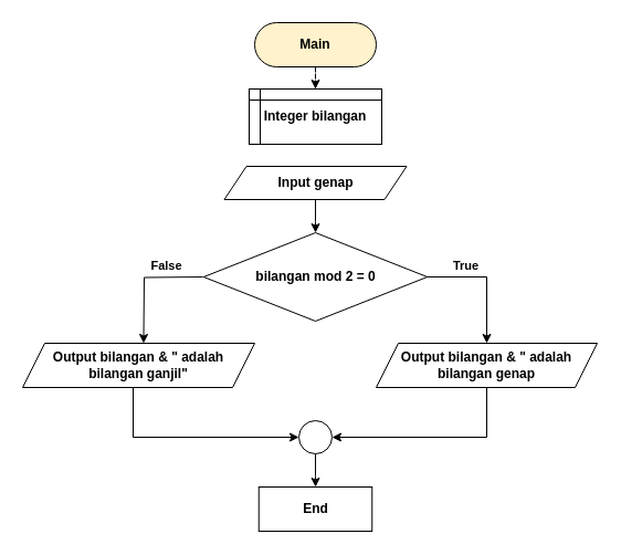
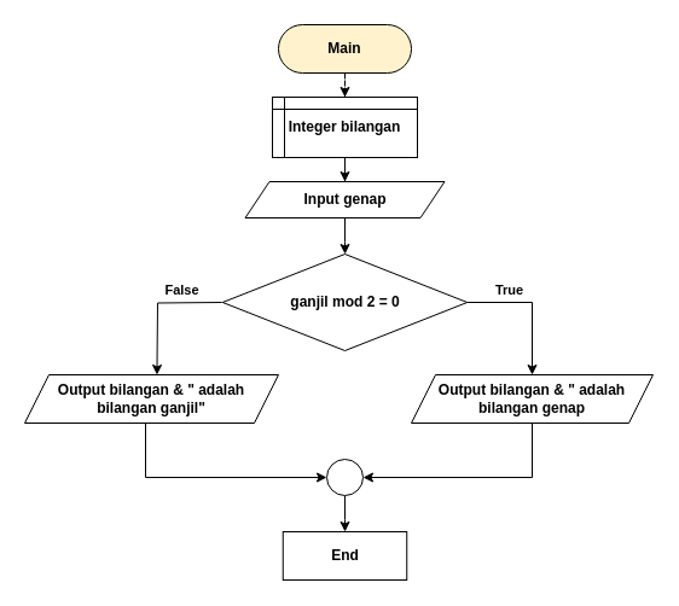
  <mxCell id="0" />
  <mxCell id="1" parent="0" />
  <mxCell id="2" value="" style="edgeStyle=orthogonalEdgeStyle;rounded=0;orthogonalLoop=1;jettySize=auto;html=1;fontStyle=1;dashed=1;" edge="1" parent="1" source="3" target="5"><mxGeometry relative="1" as="geometry" /></mxCell>
  <mxCell id="3" value="Main" style="rounded=1;whiteSpace=wrap;html=1;arcSize=50;fontStyle=1;fillColor=#fff2cc;" vertex="1" parent="1"><mxGeometry x="230" y="20" width="110" height="40" as="geometry" /></mxCell>
+ <mxCell id="4" value="" style="edgeStyle=orthogonalEdgeStyle;rounded=0;orthogonalLoop=1;jettySize=auto;html=1;fontStyle=1" edge="1" parent="1" source="5" target="7"><mxGeometry relative="1" as="geometry" /></mxCell>
  <mxCell id="5" value="Integer bilangan" style="shape=internalStorage;whiteSpace=wrap;html=1;backgroundOutline=1;dx=10;dy=10;fontStyle=1" vertex="1" parent="1"><mxGeometry x="225" y="80" width="120" height="50" as="geometry" /></mxCell>
  <mxCell id="6" value="" style="edgeStyle=orthogonalEdgeStyle;rounded=0;orthogonalLoop=1;jettySize=auto;html=1;fontStyle=1" edge="1" parent="1" source="7" target="9"><mxGeometry relative="1" as="geometry" /></mxCell>
  <mxCell id="7" value="Input genap" style="shape=parallelogram;perimeter=parallelogramPerimeter;whiteSpace=wrap;html=1;fixedSize=1;fontStyle=1" vertex="1" parent="1"><mxGeometry x="202.5" y="150" width="165" height="30" as="geometry" /></mxCell>
  <mxCell id="8" value="&lt;span&gt;True&lt;/span&gt;" style="edgeStyle=orthogonalEdgeStyle;rounded=0;orthogonalLoop=1;jettySize=auto;html=1;fontStyle=1" edge="1" parent="1" source="9" target="13"><mxGeometry x="-0.393" y="10" relative="1" as="geometry"><mxPoint x="440" y="340" as="targetPoint" /><Array as="points"><mxPoint x="440" y="250" /></Array><mxPoint as="offset" /></mxGeometry></mxCell>
- <mxCell id="9" value="bilangan mod 2 = 0" style="rhombus;whiteSpace=wrap;html=1;fontStyle=1" vertex="1" parent="1"><mxGeometry x="183.75" y="210" width="202.5" height="80" as="geometry" /></mxCell>
+ <mxCell id="9" value="ganjil mod 2 = 0" style="rhombus;whiteSpace=wrap;html=1;fontStyle=1" vertex="1" parent="1"><mxGeometry x="183.75" y="210" width="202.5" height="80" as="geometry" /></mxCell>
  <mxCell id="10" value="&lt;span&gt;False&lt;/span&gt;" style="edgeStyle=orthogonalEdgeStyle;rounded=0;orthogonalLoop=1;jettySize=auto;html=1;fontStyle=1" edge="1" parent="1"><mxGeometry x="-0.412" y="-10" relative="1" as="geometry"><mxPoint x="129.45" y="310" as="targetPoint" /><mxPoint x="183.2" y="250" as="sourcePoint" /><mxPoint as="offset" /></mxGeometry></mxCell>
  <mxCell id="11" value="&lt;div&gt;Output bilangan &amp;amp; &quot; adalah&lt;/div&gt;&lt;div&gt;bilangan ganjil&quot;&lt;br&gt;&lt;/div&gt;" style="shape=parallelogram;perimeter=parallelogramPerimeter;whiteSpace=wrap;html=1;fixedSize=1;fontStyle=1" vertex="1" parent="1"><mxGeometry x="20" y="310" width="210" height="40" as="geometry" /></mxCell>
  <mxCell id="12" style="edgeStyle=elbowEdgeStyle;rounded=0;orthogonalLoop=1;jettySize=auto;html=1;elbow=vertical;entryX=1;entryY=0.5;entryDx=0;entryDy=0;exitX=0.5;exitY=1;exitDx=0;exitDy=0;fontStyle=1" edge="1" parent="1" source="13" target="16"><mxGeometry relative="1" as="geometry"><mxPoint x="310" y="386.99" as="targetPoint" /><mxPoint x="447" y="350" as="sourcePoint" /><Array as="points"><mxPoint x="390" y="395" /><mxPoint x="360" y="395" /><mxPoint x="447" y="390" /></Array></mxGeometry></mxCell>
  <mxCell id="13" value="&lt;div&gt;Output bilangan &amp;amp; &quot; adalah &lt;br&gt;&lt;/div&gt;&lt;div&gt;bilangan genap&lt;br&gt;&lt;/div&gt;" style="shape=parallelogram;perimeter=parallelogramPerimeter;whiteSpace=wrap;html=1;fixedSize=1;fontStyle=1" vertex="1" parent="1"><mxGeometry x="340" y="310" width="200" height="40" as="geometry" /></mxCell>
  <mxCell id="14" value="" style="edgeStyle=elbowEdgeStyle;rounded=0;orthogonalLoop=1;jettySize=auto;html=1;elbow=vertical;fontStyle=1" edge="1" parent="1" source="11" target="16"><mxGeometry relative="1" as="geometry"><mxPoint x="280" y="430" as="targetPoint" /><mxPoint x="125" y="350" as="sourcePoint" /><Array as="points"><mxPoint x="120" y="395" /></Array></mxGeometry></mxCell>
  <mxCell id="15" value="" style="edgeStyle=orthogonalEdgeStyle;rounded=0;orthogonalLoop=1;jettySize=auto;html=1;fontStyle=1" edge="1" parent="1" source="16" target="17"><mxGeometry relative="1" as="geometry" /></mxCell>
  <mxCell id="16" value="" style="ellipse;whiteSpace=wrap;html=1;aspect=fixed;fontStyle=1" vertex="1" parent="1"><mxGeometry x="270" y="380" width="30" height="30" as="geometry" /></mxCell>
  <mxCell id="17" value="End" style="whiteSpace=wrap;html=1;arcSize=50;fontStyle=1;rounded=0;" vertex="1" parent="1"><mxGeometry x="233.75" y="440" width="102.5" height="40" as="geometry" /></mxCell>
